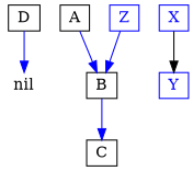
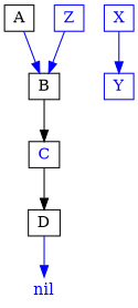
  digraph {
    rankdir=TB
    node [shape=record]
    edge [color=blue]
-   nil [height=.2 shape=plaintext width=.2]
+   nil [height=.2 shape=plaintext width=.2 fontcolor=blue]
    A [height=.2 width=.2]
    B [height=.2 width=.2]
-   C [height=.2 width=.2]
+   C [height=.2 width=.2 fontcolor=blue]
    D [height=.2 width=.2]
    X [color=blue fontcolor=blue height=.2 width=.2]
    Y [color=blue fontcolor=blue height=.2 width=.2]
    Z [color=blue fontcolor=blue height=.2 width=.2]
    A -> B
-   B -> C
+   B -> C [color=""]
+   C -> D [color=""]
    D -> nil
-   X -> Y [color=black]
+   X -> Y
    Z -> B
  }
